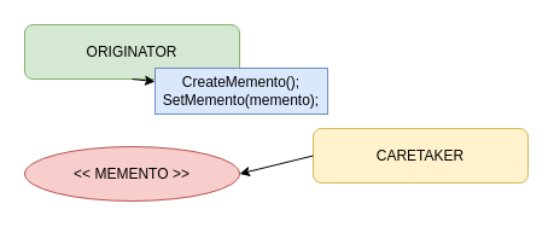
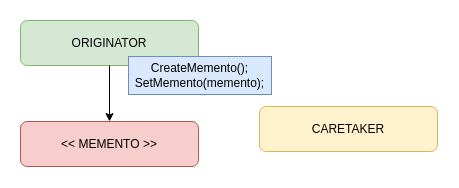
  <mxCell id="0" />
  <mxCell id="1" parent="0" />
  <mxCell id="2" value="ORIGINATOR" style="rounded=1;whiteSpace=wrap;html=1;fillColor=#d5e8d4;strokeColor=#82b366;" vertex="1" parent="1"><mxGeometry x="20" y="20" width="178" height="45" as="geometry" /></mxCell>
- <mxCell id="3" value="&amp;lt;&amp;lt; MEMENTO &amp;gt;&amp;gt;" style="ellipse;whiteSpace=wrap;html=1;fillColor=#f8cecc;strokeColor=#b85450;" vertex="1" parent="1"><mxGeometry x="20" y="121" width="178" height="45" as="geometry" /></mxCell>
+ <mxCell id="3" value="&amp;lt;&amp;lt; MEMENTO &amp;gt;&amp;gt;" style="rounded=1;whiteSpace=wrap;html=1;fillColor=#f8cecc;strokeColor=#b85450;" vertex="1" parent="1"><mxGeometry x="20" y="121" width="178" height="45" as="geometry" /></mxCell>
  <mxCell id="4" value="CARETAKER" style="rounded=1;whiteSpace=wrap;html=1;fillColor=#fff2cc;strokeColor=#d6b656;" vertex="1" parent="1"><mxGeometry x="259" y="106" width="178" height="45" as="geometry" /></mxCell>
- <mxCell id="5" value="" style="endArrow=classic;html=1;exitX=0.5;exitY=1;exitDx=0;exitDy=0;" edge="1" parent="1" source="2" target="7"><mxGeometry width="50" height="50" relative="1" as="geometry"><mxPoint x="20" y="237" as="sourcePoint" /><mxPoint x="70" y="187" as="targetPoint" /></mxGeometry></mxCell>
- <mxCell id="6" value="" style="endArrow=classic;html=1;exitX=0;exitY=0.5;exitDx=0;exitDy=0;entryX=1;entryY=0.5;entryDx=0;entryDy=0;" edge="1" parent="1" source="4" target="3"><mxGeometry width="50" height="50" relative="1" as="geometry"><mxPoint x="20" y="237" as="sourcePoint" /><mxPoint x="70" y="187" as="targetPoint" /></mxGeometry></mxCell>
+ <mxCell id="5" value="" style="endArrow=classic;html=1;exitX=0.5;exitY=1;exitDx=0;exitDy=0;entryX=0.5;entryY=0;entryDx=0;entryDy=0;" edge="1" parent="1" source="2" target="3"><mxGeometry width="50" height="50" relative="1" as="geometry"><mxPoint x="20" y="237" as="sourcePoint" /><mxPoint x="70" y="187" as="targetPoint" /></mxGeometry></mxCell>
  <mxCell id="7" value="CreateMemento();&lt;br&gt;SetMemento(memento);" style="rounded=0;whiteSpace=wrap;html=1;fillColor=#dae8fc;strokeColor=#6c8ebf;" vertex="1" parent="1"><mxGeometry x="128" y="56" width="143" height="38" as="geometry" /></mxCell>
